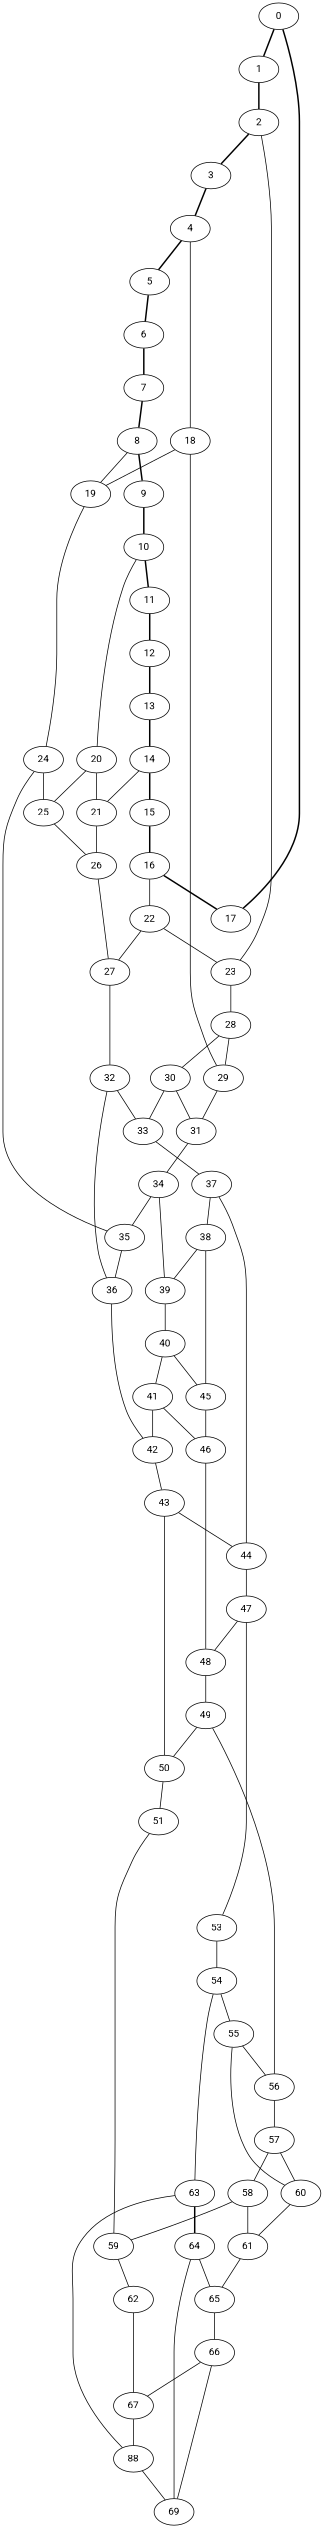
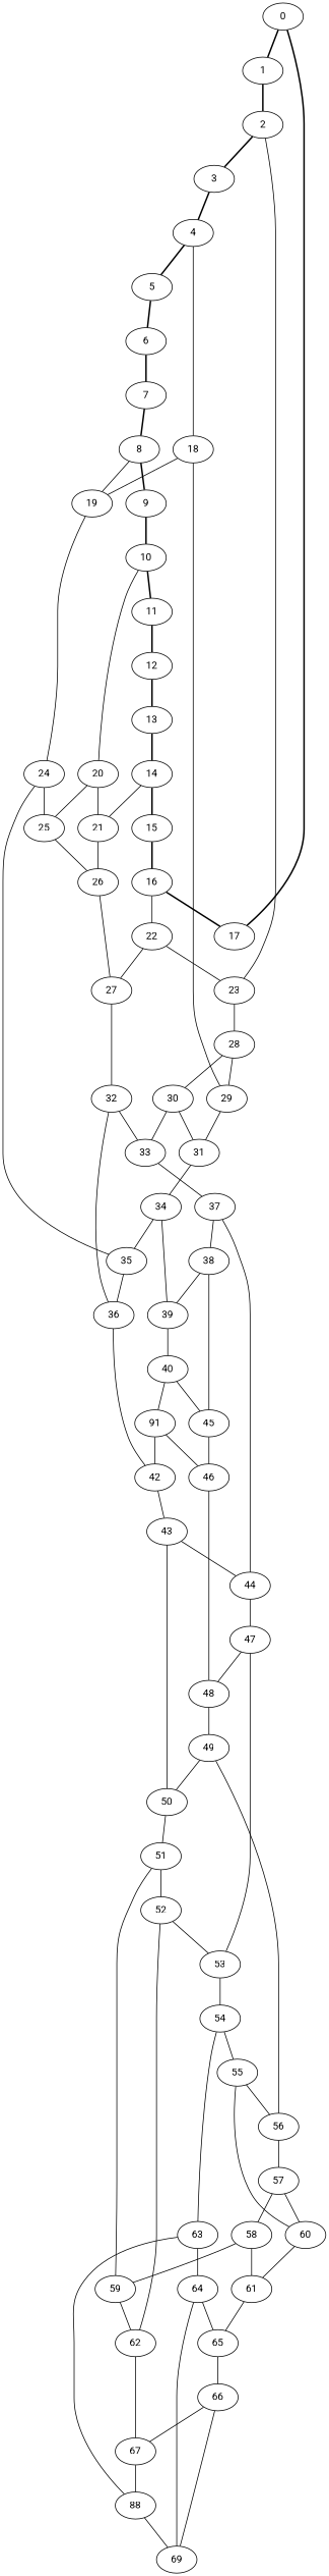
  graph {
    fontname=Roboto
    node [fontname=Roboto]
    edge [fontname=Roboto]
    0
    1
    17
    2
    3
    23
    4
    28
    5
    18
    29
    30
    6
    19
    7
    24
    31
    8
    9
    10
    11
    20
    25
    35
    12
    21
    13
    26
    14
    15
    16
    22
    27
    32
    34
    36
    33
    42
    37
    39
    38
    44
    40
    43
    45
    47
-   41
+   41 [label=91]
    50
    46
    48
    53
    49
    51
+   52
    59
    54
    56
    55
    63
    57
    60
    58
    62
    67
    n65 [label=88]
    64
    61
    65
    69
    66
    0 -- 1 [style=bold]
    0 -- 17 [style=bold]
    1 -- 2 [style=bold]
    2 -- 3 [style=bold]
    2 -- 23
    3 -- 4 [style=bold]
    23 -- 28
    4 -- 5 [style=bold]
    4 -- 18
    28 -- 29
    28 -- 30
    5 -- 6 [style=bold]
    18 -- 29
    18 -- 19
    29 -- 31
    30 -- 31
    30 -- 33
    6 -- 7 [style=bold]
    19 -- 24
    7 -- 8 [style=bold]
    24 -- 25
    24 -- 35
    31 -- 34
    8 -- 19
    8 -- 9 [style=bold]
    9 -- 10 [style=bold]
    10 -- 11 [style=bold]
    10 -- 20
    11 -- 12 [style=bold]
    20 -- 25
    20 -- 21
    25 -- 26
    35 -- 36
    12 -- 13 [style=bold]
    21 -- 26
    13 -- 14 [style=bold]
    26 -- 27
    14 -- 21
    14 -- 15 [style=bold]
    15 -- 16 [style=bold]
    16 -- 17 [style=bold]
    16 -- 22
    22 -- 23
    22 -- 27
    27 -- 32
    32 -- 36
    32 -- 33
    34 -- 35
    34 -- 39
    36 -- 42
    33 -- 37
    42 -- 43
    37 -- 38
    37 -- 44
    39 -- 40
    38 -- 39
    38 -- 45
    44 -- 47
    40 -- 45
    40 -- 41
    43 -- 44
    43 -- 50
    45 -- 46
    47 -- 48
    47 -- 53
    41 -- 42
    41 -- 46
    50 -- 51
    46 -- 48
    48 -- 49
    53 -- 54
    49 -- 50
    49 -- 56
+   51 -- 52
    51 -- 59
+   52 -- 53
+   52 -- 62
    59 -- 62
    54 -- 55
    54 -- 63
    56 -- 57
    55 -- 56
    55 -- 60
    63 -- n65
-   63 -- 64 [style=bold]
+   63 -- 64
    57 -- 60
    57 -- 58
    60 -- 61
    58 -- 59
    58 -- 61
    62 -- 67
    67 -- n65
    n65 -- 69
    64 -- 65
    64 -- 69
    61 -- 65
    65 -- 66
    66 -- 67
    66 -- 69
  }
